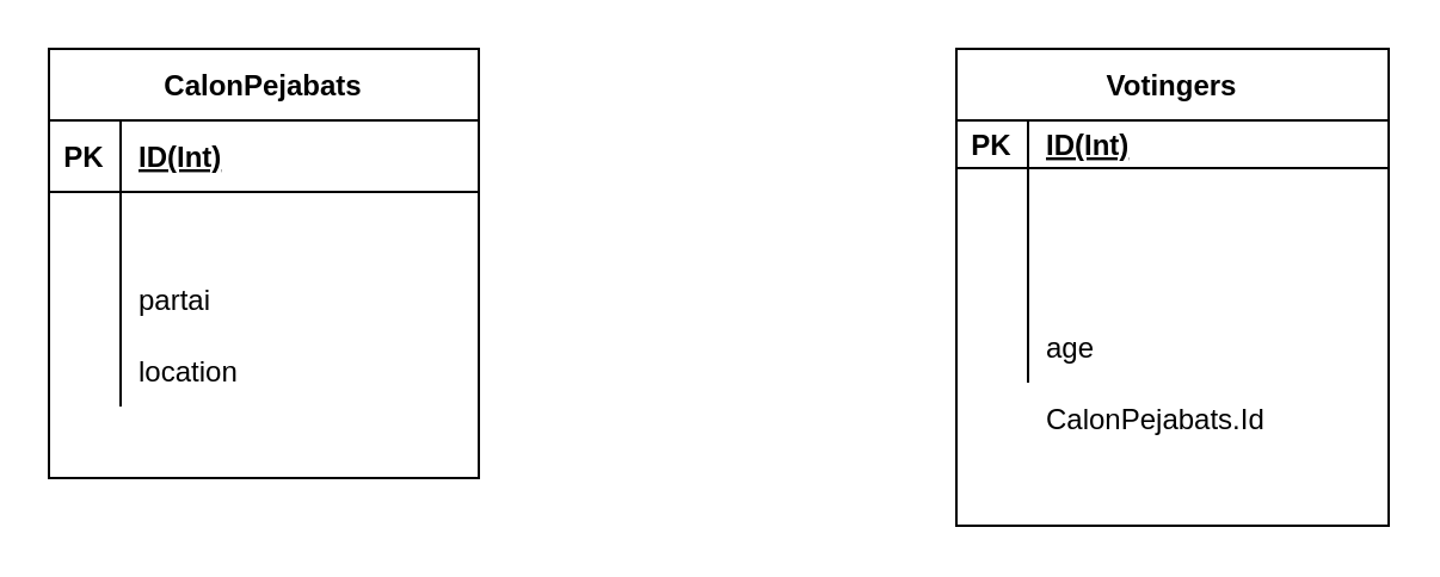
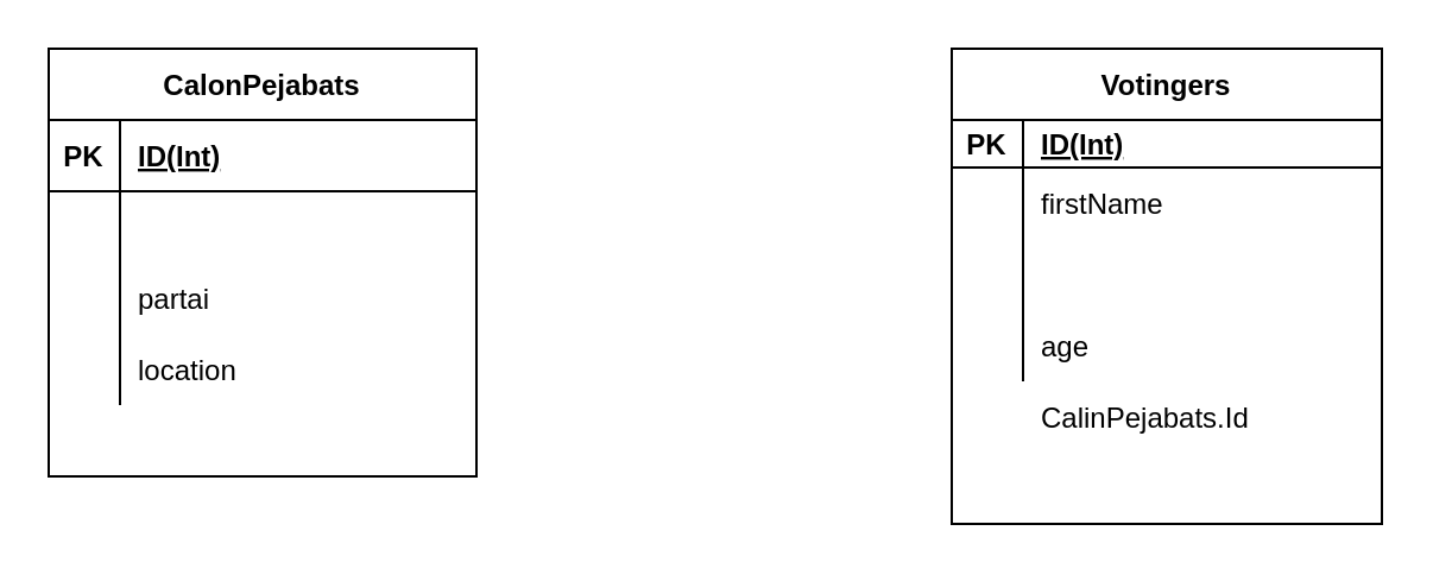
  <mxCell id="0" />
  <mxCell id="1" parent="0" />
  <mxCell id="2" value="CalonPejabats" style="shape=table;startSize=30;container=1;collapsible=1;childLayout=tableLayout;fixedRows=1;rowLines=0;fontStyle=1;align=center;resizeLast=1;" vertex="1" parent="1"><mxGeometry x="20" y="20" width="180" height="180" as="geometry" /></mxCell>
  <mxCell id="3" value="" style="shape=partialRectangle;collapsible=0;dropTarget=0;pointerEvents=0;fillColor=none;top=0;left=0;bottom=1;right=0;points=[[0,0.5],[1,0.5]];portConstraint=eastwest;" vertex="1" parent="2"><mxGeometry y="30" width="180" height="30" as="geometry" /></mxCell>
  <mxCell id="4" value="PK" style="shape=partialRectangle;connectable=0;fillColor=none;top=0;left=0;bottom=0;right=0;fontStyle=1;overflow=hidden;" vertex="1" parent="3"><mxGeometry width="30" height="30" as="geometry" /></mxCell>
  <mxCell id="5" value="ID(Int)" style="shape=partialRectangle;connectable=0;fillColor=none;top=0;left=0;bottom=0;right=0;align=left;spacingLeft=6;fontStyle=5;overflow=hidden;" vertex="1" parent="3"><mxGeometry x="30" width="150" height="30" as="geometry" /></mxCell>
  <mxCell id="6" value="" style="shape=partialRectangle;collapsible=0;dropTarget=0;pointerEvents=0;fillColor=none;top=0;left=0;bottom=0;right=0;points=[[0,0.5],[1,0.5]];portConstraint=eastwest;" vertex="1" parent="2"><mxGeometry y="60" width="180" height="30" as="geometry" /></mxCell>
  <mxCell id="7" value="" style="shape=partialRectangle;connectable=0;fillColor=none;top=0;left=0;bottom=0;right=0;editable=1;overflow=hidden;" vertex="1" parent="6"><mxGeometry width="30" height="30" as="geometry" /></mxCell>
  <mxCell id="8" value="" style="shape=partialRectangle;collapsible=0;dropTarget=0;pointerEvents=0;fillColor=none;top=0;left=0;bottom=0;right=0;points=[[0,0.5],[1,0.5]];portConstraint=eastwest;" vertex="1" parent="2"><mxGeometry y="90" width="180" height="30" as="geometry" /></mxCell>
  <mxCell id="9" value="" style="shape=partialRectangle;connectable=0;fillColor=none;top=0;left=0;bottom=0;right=0;editable=1;overflow=hidden;" vertex="1" parent="8"><mxGeometry width="30" height="30" as="geometry" /></mxCell>
  <mxCell id="10" value="partai" style="shape=partialRectangle;connectable=0;fillColor=none;top=0;left=0;bottom=0;right=0;align=left;spacingLeft=6;overflow=hidden;" vertex="1" parent="8"><mxGeometry x="30" width="150" height="30" as="geometry" /></mxCell>
  <mxCell id="11" value="" style="shape=partialRectangle;collapsible=0;dropTarget=0;pointerEvents=0;fillColor=none;top=0;left=0;bottom=0;right=0;points=[[0,0.5],[1,0.5]];portConstraint=eastwest;" vertex="1" parent="2"><mxGeometry y="120" width="180" height="30" as="geometry" /></mxCell>
  <mxCell id="12" value="" style="shape=partialRectangle;connectable=0;fillColor=none;top=0;left=0;bottom=0;right=0;editable=1;overflow=hidden;" vertex="1" parent="11"><mxGeometry width="30" height="30" as="geometry" /></mxCell>
  <mxCell id="13" value="location" style="shape=partialRectangle;connectable=0;fillColor=none;top=0;left=0;bottom=0;right=0;align=left;spacingLeft=6;overflow=hidden;" vertex="1" parent="11"><mxGeometry x="30" width="150" height="30" as="geometry" /></mxCell>
  <mxCell id="14" value="Votingers" style="shape=table;startSize=30;container=1;collapsible=1;childLayout=tableLayout;fixedRows=1;rowLines=0;fontStyle=1;align=center;resizeLast=1;" vertex="1" parent="1"><mxGeometry x="400" y="20" width="181" height="200" as="geometry" /></mxCell>
  <mxCell id="15" value="" style="shape=partialRectangle;collapsible=0;dropTarget=0;pointerEvents=0;fillColor=none;top=0;left=0;bottom=1;right=0;points=[[0,0.5],[1,0.5]];portConstraint=eastwest;" vertex="1" parent="14"><mxGeometry y="30" width="181" height="20" as="geometry" /></mxCell>
  <mxCell id="16" value="PK" style="shape=partialRectangle;connectable=0;fillColor=none;top=0;left=0;bottom=0;right=0;fontStyle=1;overflow=hidden;" vertex="1" parent="15"><mxGeometry width="30" height="20" as="geometry" /></mxCell>
  <mxCell id="17" value="ID(Int)" style="shape=partialRectangle;connectable=0;fillColor=none;top=0;left=0;bottom=0;right=0;align=left;spacingLeft=6;fontStyle=5;overflow=hidden;" vertex="1" parent="15"><mxGeometry x="30" width="151" height="20" as="geometry" /></mxCell>
  <mxCell id="18" value="" style="shape=partialRectangle;collapsible=0;dropTarget=0;pointerEvents=0;fillColor=none;top=0;left=0;bottom=0;right=0;points=[[0,0.5],[1,0.5]];portConstraint=eastwest;" vertex="1" parent="14"><mxGeometry y="50" width="181" height="30" as="geometry" /></mxCell>
  <mxCell id="19" value="" style="shape=partialRectangle;connectable=0;fillColor=none;top=0;left=0;bottom=0;right=0;editable=1;overflow=hidden;" vertex="1" parent="18"><mxGeometry width="30" height="30" as="geometry" /></mxCell>
+ <mxCell id="20" value="firstName" style="shape=partialRectangle;connectable=0;fillColor=none;top=0;left=0;bottom=0;right=0;align=left;spacingLeft=6;overflow=hidden;" vertex="1" parent="18"><mxGeometry x="30" width="151" height="30" as="geometry" /></mxCell>
  <mxCell id="21" value="" style="shape=partialRectangle;collapsible=0;dropTarget=0;pointerEvents=0;fillColor=none;top=0;left=0;bottom=0;right=0;points=[[0,0.5],[1,0.5]];portConstraint=eastwest;" vertex="1" parent="14"><mxGeometry y="80" width="181" height="30" as="geometry" /></mxCell>
  <mxCell id="22" value="" style="shape=partialRectangle;connectable=0;fillColor=none;top=0;left=0;bottom=0;right=0;editable=1;overflow=hidden;" vertex="1" parent="21"><mxGeometry width="30" height="30" as="geometry" /></mxCell>
  <mxCell id="23" value="" style="shape=partialRectangle;collapsible=0;dropTarget=0;pointerEvents=0;fillColor=none;top=0;left=0;bottom=0;right=0;points=[[0,0.5],[1,0.5]];portConstraint=eastwest;" vertex="1" parent="14"><mxGeometry y="110" width="181" height="30" as="geometry" /></mxCell>
  <mxCell id="24" value="" style="shape=partialRectangle;connectable=0;fillColor=none;top=0;left=0;bottom=0;right=0;editable=1;overflow=hidden;" vertex="1" parent="23"><mxGeometry width="30" height="30" as="geometry" /></mxCell>
  <mxCell id="25" value="age" style="shape=partialRectangle;connectable=0;fillColor=none;top=0;left=0;bottom=0;right=0;align=left;spacingLeft=6;overflow=hidden;" vertex="1" parent="23"><mxGeometry x="30" width="151" height="30" as="geometry" /></mxCell>
- <mxCell id="26" value="CalonPejabats.Id" style="shape=partialRectangle;connectable=0;fillColor=none;top=0;left=0;bottom=0;right=0;align=left;spacingLeft=6;overflow=hidden;" vertex="1" parent="1"><mxGeometry x="430" y="160" width="151" height="30" as="geometry" /></mxCell>
+ <mxCell id="26" value="CalinPejabats.Id" style="shape=partialRectangle;connectable=0;fillColor=none;top=0;left=0;bottom=0;right=0;align=left;spacingLeft=6;overflow=hidden;" vertex="1" parent="1"><mxGeometry x="430" y="160" width="151" height="30" as="geometry" /></mxCell>
